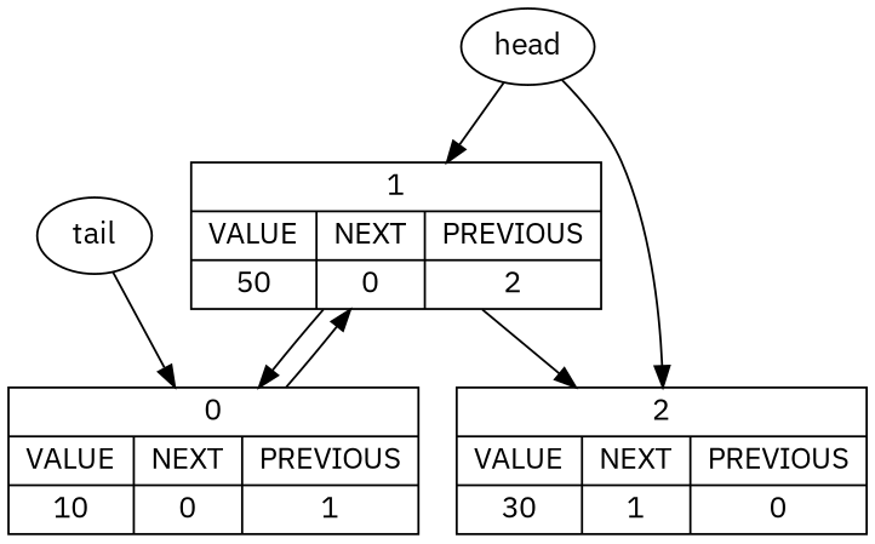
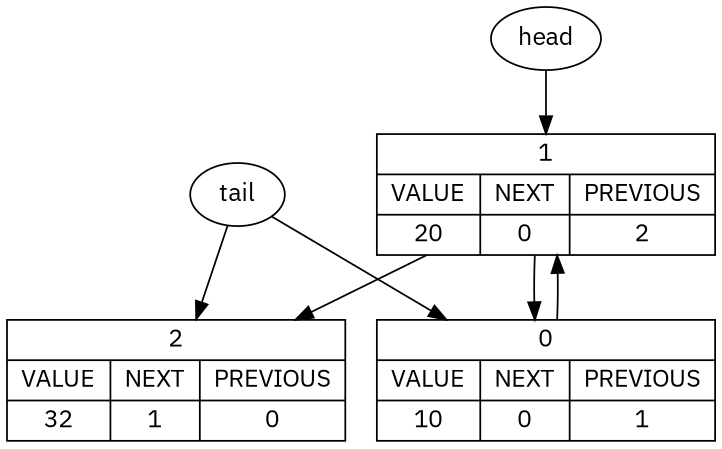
  digraph {
    fontname="IBM Plex Sans"
    node [fontname="IBM Plex Sans" shape=record]
    edge [fontname="IBM Plex Sans"]
-   n1 [label="{{2}|{{VALUE|30}|{NEXT|1}|{PREVIOUS|0}}}"]
-   n2 [label="{{1}|{{VALUE|50}|{NEXT|0}|{PREVIOUS|2}}}"]
+   n1 [label="{{2}|{{VALUE|32}|{NEXT|1}|{PREVIOUS|0}}}"]
+   n2 [label="{{1}|{{VALUE|20}|{NEXT|0}|{PREVIOUS|2}}}"]
    n3 [label="{{0}|{{VALUE|10}|{NEXT|0}|{PREVIOUS|1}}}"]
    head [shape=""]
    tail [shape=""]
    n2 -> n1
    n2 -> n3
    n3 -> n2
-   head -> n1
+   tail -> n1
    head -> n2
    tail -> n3
  }
